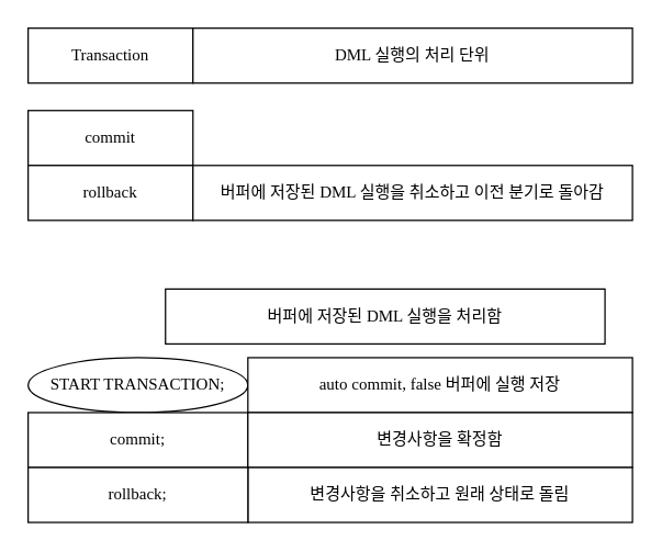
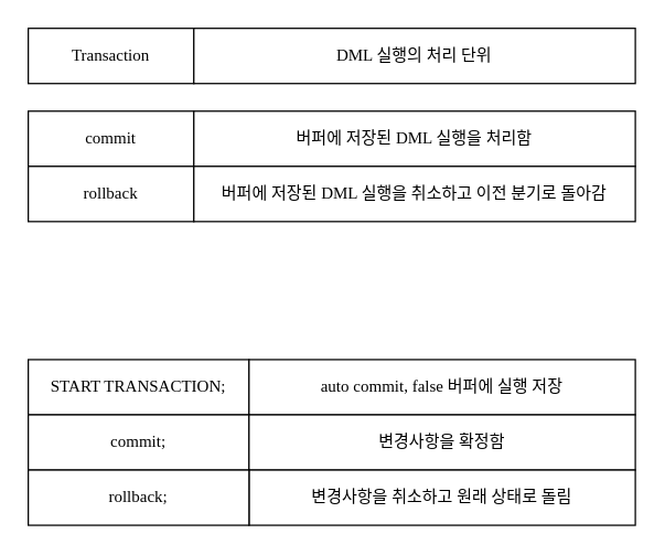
  <mxCell id="0" />
  <mxCell id="1" parent="0" />
  <mxCell id="2" value="Transaction" style="rounded=0;whiteSpace=wrap;html=1;fontFamily=a고딕14;" vertex="1" parent="1"><mxGeometry x="20" y="20" width="120" height="40" as="geometry" /></mxCell>
  <mxCell id="3" value="DML 실행의 처리 단위" style="rounded=0;whiteSpace=wrap;html=1;fontFamily=a고딕14;" vertex="1" parent="1"><mxGeometry x="140" y="20" width="320" height="40" as="geometry" /></mxCell>
  <mxCell id="4" value="commit" style="rounded=0;whiteSpace=wrap;html=1;fontFamily=a고딕14;" vertex="1" parent="1"><mxGeometry x="20" y="80" width="120" height="40" as="geometry" /></mxCell>
- <mxCell id="5" value="버퍼에 저장된 DML 실행을 처리함" style="rounded=0;whiteSpace=wrap;html=1;fontFamily=a고딕14;" vertex="1" parent="1"><mxGeometry x="120" y="210" width="320" height="40" as="geometry" /></mxCell>
+ <mxCell id="5" value="버퍼에 저장된 DML 실행을 처리함" style="rounded=0;whiteSpace=wrap;html=1;fontFamily=a고딕14;" vertex="1" parent="1"><mxGeometry x="140" y="80" width="320" height="40" as="geometry" /></mxCell>
  <mxCell id="6" value="rollback" style="rounded=0;whiteSpace=wrap;html=1;fontFamily=a고딕14;" vertex="1" parent="1"><mxGeometry x="20" y="120" width="120" height="40" as="geometry" /></mxCell>
  <mxCell id="7" value="버퍼에 저장된 DML 실행을 취소하고 이전 분기로 돌아감" style="rounded=0;whiteSpace=wrap;html=1;fontFamily=a고딕14;" vertex="1" parent="1"><mxGeometry x="140" y="120" width="320" height="40" as="geometry" /></mxCell>
- <mxCell id="8" value="START TRANSACTION;" style="ellipse;whiteSpace=wrap;html=1;fontFamily=a고딕14;" vertex="1" parent="1"><mxGeometry x="20" y="260" width="160" height="40" as="geometry" /></mxCell>
+ <mxCell id="8" value="START TRANSACTION;" style="rounded=0;whiteSpace=wrap;html=1;fontFamily=a고딕14;" vertex="1" parent="1"><mxGeometry x="20" y="260" width="160" height="40" as="geometry" /></mxCell>
  <mxCell id="9" value="auto commit, false 버퍼에 실행 저장" style="rounded=0;whiteSpace=wrap;html=1;fontFamily=a고딕14;" vertex="1" parent="1"><mxGeometry x="180" y="260" width="280" height="40" as="geometry" /></mxCell>
  <mxCell id="10" value="commit;" style="rounded=0;whiteSpace=wrap;html=1;fontFamily=a고딕14;" vertex="1" parent="1"><mxGeometry x="20" y="300" width="160" height="40" as="geometry" /></mxCell>
  <mxCell id="11" value="변경사항을 확정함" style="rounded=0;whiteSpace=wrap;html=1;fontFamily=a고딕14;" vertex="1" parent="1"><mxGeometry x="180" y="300" width="280" height="40" as="geometry" /></mxCell>
  <mxCell id="12" value="변경사항을 취소하고 원래 상태로 돌림" style="rounded=0;whiteSpace=wrap;html=1;fontFamily=a고딕14;" vertex="1" parent="1"><mxGeometry x="180" y="340" width="280" height="40" as="geometry" /></mxCell>
  <mxCell id="13" value="rollback;" style="rounded=0;whiteSpace=wrap;html=1;fontFamily=a고딕14;" vertex="1" parent="1"><mxGeometry x="20" y="340" width="160" height="40" as="geometry" /></mxCell>
